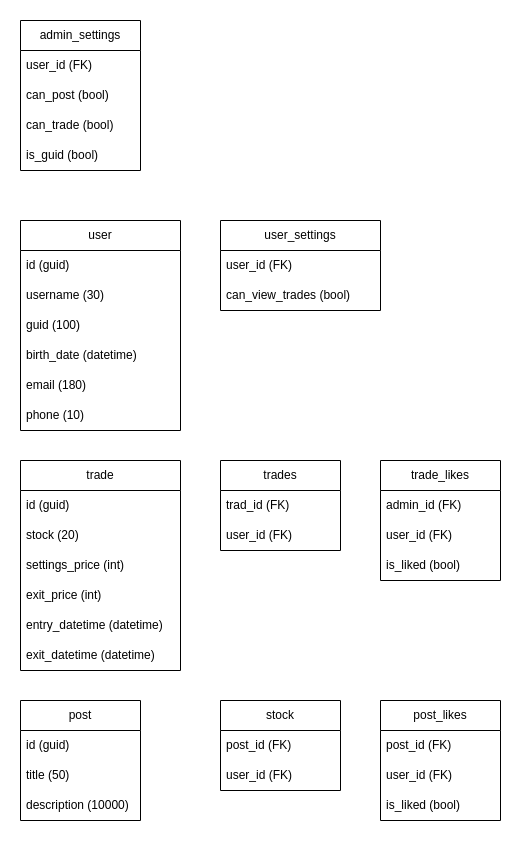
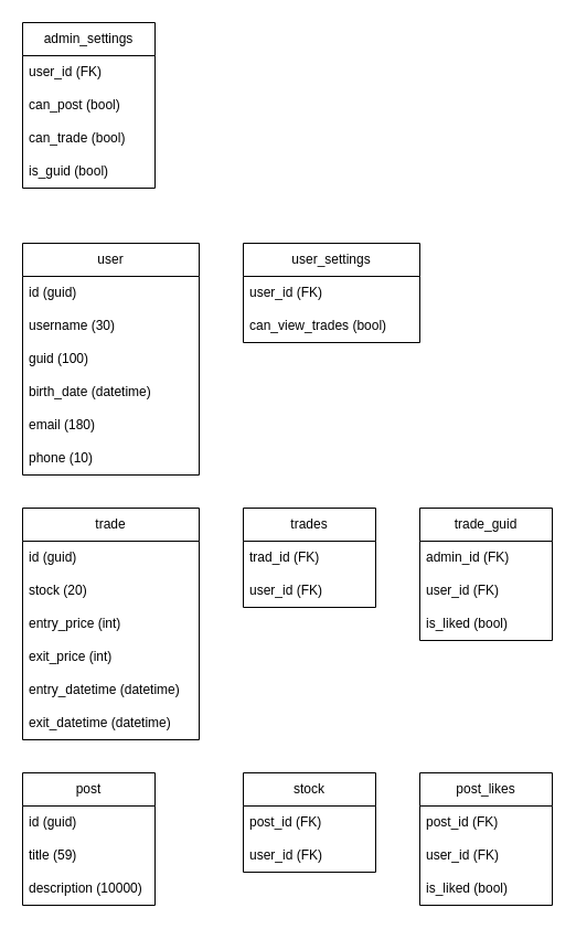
  <mxCell id="0" />
  <mxCell id="1" parent="0" />
  <mxCell id="2" value="trade" style="swimlane;fontStyle=0;childLayout=stackLayout;horizontal=1;startSize=30;horizontalStack=0;resizeParent=1;resizeParentMax=0;resizeLast=0;collapsible=1;marginBottom=0;whiteSpace=wrap;html=1;" vertex="1" parent="1"><mxGeometry x="20" y="460" width="160" height="210" as="geometry" /></mxCell>
  <mxCell id="3" value="id (guid)" style="text;strokeColor=none;fillColor=none;align=left;verticalAlign=middle;spacingLeft=4;spacingRight=4;overflow=hidden;points=[[0,0.5],[1,0.5]];portConstraint=eastwest;rotatable=0;whiteSpace=wrap;html=1;" vertex="1" parent="2"><mxGeometry y="30" width="160" height="30" as="geometry" /></mxCell>
  <mxCell id="4" value="stock (20)" style="text;strokeColor=none;fillColor=none;align=left;verticalAlign=middle;spacingLeft=4;spacingRight=4;overflow=hidden;points=[[0,0.5],[1,0.5]];portConstraint=eastwest;rotatable=0;whiteSpace=wrap;html=1;" vertex="1" parent="2"><mxGeometry y="60" width="160" height="30" as="geometry" /></mxCell>
- <mxCell id="5" value="settings_price (int)" style="text;strokeColor=none;fillColor=none;align=left;verticalAlign=middle;spacingLeft=4;spacingRight=4;overflow=hidden;points=[[0,0.5],[1,0.5]];portConstraint=eastwest;rotatable=0;whiteSpace=wrap;html=1;" vertex="1" parent="2"><mxGeometry y="90" width="160" height="30" as="geometry" /></mxCell>
+ <mxCell id="5" value="entry_price (int)" style="text;strokeColor=none;fillColor=none;align=left;verticalAlign=middle;spacingLeft=4;spacingRight=4;overflow=hidden;points=[[0,0.5],[1,0.5]];portConstraint=eastwest;rotatable=0;whiteSpace=wrap;html=1;" vertex="1" parent="2"><mxGeometry y="90" width="160" height="30" as="geometry" /></mxCell>
  <mxCell id="6" value="exit_price (int)" style="text;strokeColor=none;fillColor=none;align=left;verticalAlign=middle;spacingLeft=4;spacingRight=4;overflow=hidden;points=[[0,0.5],[1,0.5]];portConstraint=eastwest;rotatable=0;whiteSpace=wrap;html=1;" vertex="1" parent="2"><mxGeometry y="120" width="160" height="30" as="geometry" /></mxCell>
  <mxCell id="7" value="entry_datetime (datetime)" style="text;strokeColor=none;fillColor=none;align=left;verticalAlign=middle;spacingLeft=4;spacingRight=4;overflow=hidden;points=[[0,0.5],[1,0.5]];portConstraint=eastwest;rotatable=0;whiteSpace=wrap;html=1;" vertex="1" parent="2"><mxGeometry y="150" width="160" height="30" as="geometry" /></mxCell>
  <mxCell id="8" value="exit_datetime (datetime)" style="text;strokeColor=none;fillColor=none;align=left;verticalAlign=middle;spacingLeft=4;spacingRight=4;overflow=hidden;points=[[0,0.5],[1,0.5]];portConstraint=eastwest;rotatable=0;whiteSpace=wrap;html=1;" vertex="1" parent="2"><mxGeometry y="180" width="160" height="30" as="geometry" /></mxCell>
  <mxCell id="9" value="user" style="swimlane;fontStyle=0;childLayout=stackLayout;horizontal=1;startSize=30;horizontalStack=0;resizeParent=1;resizeParentMax=0;resizeLast=0;collapsible=1;marginBottom=0;whiteSpace=wrap;html=1;" vertex="1" parent="1"><mxGeometry x="20" y="220" width="160" height="210" as="geometry" /></mxCell>
  <mxCell id="10" value="id (guid)" style="text;strokeColor=none;fillColor=none;align=left;verticalAlign=middle;spacingLeft=4;spacingRight=4;overflow=hidden;points=[[0,0.5],[1,0.5]];portConstraint=eastwest;rotatable=0;whiteSpace=wrap;html=1;" vertex="1" parent="9"><mxGeometry y="30" width="160" height="30" as="geometry" /></mxCell>
  <mxCell id="11" value="username (30)" style="text;strokeColor=none;fillColor=none;align=left;verticalAlign=middle;spacingLeft=4;spacingRight=4;overflow=hidden;points=[[0,0.5],[1,0.5]];portConstraint=eastwest;rotatable=0;whiteSpace=wrap;html=1;" vertex="1" parent="9"><mxGeometry y="60" width="160" height="30" as="geometry" /></mxCell>
  <mxCell id="12" value="guid (100)" style="text;strokeColor=none;fillColor=none;align=left;verticalAlign=middle;spacingLeft=4;spacingRight=4;overflow=hidden;points=[[0,0.5],[1,0.5]];portConstraint=eastwest;rotatable=0;whiteSpace=wrap;html=1;" vertex="1" parent="9"><mxGeometry y="90" width="160" height="30" as="geometry" /></mxCell>
  <mxCell id="13" value="birth_date (datetime)" style="text;strokeColor=none;fillColor=none;align=left;verticalAlign=middle;spacingLeft=4;spacingRight=4;overflow=hidden;points=[[0,0.5],[1,0.5]];portConstraint=eastwest;rotatable=0;whiteSpace=wrap;html=1;" vertex="1" parent="9"><mxGeometry y="120" width="160" height="30" as="geometry" /></mxCell>
  <mxCell id="14" value="email (180)" style="text;strokeColor=none;fillColor=none;align=left;verticalAlign=middle;spacingLeft=4;spacingRight=4;overflow=hidden;points=[[0,0.5],[1,0.5]];portConstraint=eastwest;rotatable=0;whiteSpace=wrap;html=1;" vertex="1" parent="9"><mxGeometry y="150" width="160" height="30" as="geometry" /></mxCell>
  <mxCell id="15" value="phone (10)" style="text;strokeColor=none;fillColor=none;align=left;verticalAlign=middle;spacingLeft=4;spacingRight=4;overflow=hidden;points=[[0,0.5],[1,0.5]];portConstraint=eastwest;rotatable=0;whiteSpace=wrap;html=1;" vertex="1" parent="9"><mxGeometry y="180" width="160" height="30" as="geometry" /></mxCell>
  <mxCell id="16" value="trades" style="swimlane;fontStyle=0;childLayout=stackLayout;horizontal=1;startSize=30;horizontalStack=0;resizeParent=1;resizeParentMax=0;resizeLast=0;collapsible=1;marginBottom=0;whiteSpace=wrap;html=1;" vertex="1" parent="1"><mxGeometry x="220" y="460" width="120" height="90" as="geometry" /></mxCell>
  <mxCell id="17" value="trad_id (FK)" style="text;strokeColor=none;fillColor=none;align=left;verticalAlign=middle;spacingLeft=4;spacingRight=4;overflow=hidden;points=[[0,0.5],[1,0.5]];portConstraint=eastwest;rotatable=0;whiteSpace=wrap;html=1;" vertex="1" parent="16"><mxGeometry y="30" width="120" height="30" as="geometry" /></mxCell>
  <mxCell id="18" value="user_id (FK)" style="text;strokeColor=none;fillColor=none;align=left;verticalAlign=middle;spacingLeft=4;spacingRight=4;overflow=hidden;points=[[0,0.5],[1,0.5]];portConstraint=eastwest;rotatable=0;whiteSpace=wrap;html=1;" vertex="1" parent="16"><mxGeometry y="60" width="120" height="30" as="geometry" /></mxCell>
  <mxCell id="19" value="post" style="swimlane;fontStyle=0;childLayout=stackLayout;horizontal=1;startSize=30;horizontalStack=0;resizeParent=1;resizeParentMax=0;resizeLast=0;collapsible=1;marginBottom=0;whiteSpace=wrap;html=1;" vertex="1" parent="1"><mxGeometry x="20" y="700" width="120" height="120" as="geometry" /></mxCell>
  <mxCell id="20" value="id (guid)" style="text;strokeColor=none;fillColor=none;align=left;verticalAlign=middle;spacingLeft=4;spacingRight=4;overflow=hidden;points=[[0,0.5],[1,0.5]];portConstraint=eastwest;rotatable=0;whiteSpace=wrap;html=1;" vertex="1" parent="19"><mxGeometry y="30" width="120" height="30" as="geometry" /></mxCell>
- <mxCell id="21" value="title (50)" style="text;strokeColor=none;fillColor=none;align=left;verticalAlign=middle;spacingLeft=4;spacingRight=4;overflow=hidden;points=[[0,0.5],[1,0.5]];portConstraint=eastwest;rotatable=0;whiteSpace=wrap;html=1;" vertex="1" parent="19"><mxGeometry y="60" width="120" height="30" as="geometry" /></mxCell>
+ <mxCell id="21" value="title (59)" style="text;strokeColor=none;fillColor=none;align=left;verticalAlign=middle;spacingLeft=4;spacingRight=4;overflow=hidden;points=[[0,0.5],[1,0.5]];portConstraint=eastwest;rotatable=0;whiteSpace=wrap;html=1;" vertex="1" parent="19"><mxGeometry y="60" width="120" height="30" as="geometry" /></mxCell>
  <mxCell id="22" value="description (10000)" style="text;strokeColor=none;fillColor=none;align=left;verticalAlign=middle;spacingLeft=4;spacingRight=4;overflow=hidden;points=[[0,0.5],[1,0.5]];portConstraint=eastwest;rotatable=0;whiteSpace=wrap;html=1;" vertex="1" parent="19"><mxGeometry y="90" width="120" height="30" as="geometry" /></mxCell>
  <mxCell id="23" value="post_likes" style="swimlane;fontStyle=0;childLayout=stackLayout;horizontal=1;startSize=30;horizontalStack=0;resizeParent=1;resizeParentMax=0;resizeLast=0;collapsible=1;marginBottom=0;whiteSpace=wrap;html=1;" vertex="1" parent="1"><mxGeometry x="380" y="700" width="120" height="120" as="geometry" /></mxCell>
  <mxCell id="24" value="post_id (FK)" style="text;strokeColor=none;fillColor=none;align=left;verticalAlign=middle;spacingLeft=4;spacingRight=4;overflow=hidden;points=[[0,0.5],[1,0.5]];portConstraint=eastwest;rotatable=0;whiteSpace=wrap;html=1;" vertex="1" parent="23"><mxGeometry y="30" width="120" height="30" as="geometry" /></mxCell>
  <mxCell id="25" value="user_id (FK)" style="text;strokeColor=none;fillColor=none;align=left;verticalAlign=middle;spacingLeft=4;spacingRight=4;overflow=hidden;points=[[0,0.5],[1,0.5]];portConstraint=eastwest;rotatable=0;whiteSpace=wrap;html=1;" vertex="1" parent="23"><mxGeometry y="60" width="120" height="30" as="geometry" /></mxCell>
  <mxCell id="26" value="is_liked (bool)" style="text;strokeColor=none;fillColor=none;align=left;verticalAlign=middle;spacingLeft=4;spacingRight=4;overflow=hidden;points=[[0,0.5],[1,0.5]];portConstraint=eastwest;rotatable=0;whiteSpace=wrap;html=1;" vertex="1" parent="23"><mxGeometry y="90" width="120" height="30" as="geometry" /></mxCell>
  <mxCell id="27" value="user_settings" style="swimlane;fontStyle=0;childLayout=stackLayout;horizontal=1;startSize=30;horizontalStack=0;resizeParent=1;resizeParentMax=0;resizeLast=0;collapsible=1;marginBottom=0;whiteSpace=wrap;html=1;" vertex="1" parent="1"><mxGeometry x="220" y="220" width="160" height="90" as="geometry" /></mxCell>
  <mxCell id="28" value="user_id (FK)" style="text;strokeColor=none;fillColor=none;align=left;verticalAlign=middle;spacingLeft=4;spacingRight=4;overflow=hidden;points=[[0,0.5],[1,0.5]];portConstraint=eastwest;rotatable=0;whiteSpace=wrap;html=1;" vertex="1" parent="27"><mxGeometry y="30" width="160" height="30" as="geometry" /></mxCell>
  <mxCell id="29" value="can_view_trades (bool)" style="text;strokeColor=none;fillColor=none;align=left;verticalAlign=middle;spacingLeft=4;spacingRight=4;overflow=hidden;points=[[0,0.5],[1,0.5]];portConstraint=eastwest;rotatable=0;whiteSpace=wrap;html=1;" vertex="1" parent="27"><mxGeometry y="60" width="160" height="30" as="geometry" /></mxCell>
  <mxCell id="30" value="admin_settings" style="swimlane;fontStyle=0;childLayout=stackLayout;horizontal=1;startSize=30;horizontalStack=0;resizeParent=1;resizeParentMax=0;resizeLast=0;collapsible=1;marginBottom=0;whiteSpace=wrap;html=1;" vertex="1" parent="1"><mxGeometry x="20" y="20" width="120" height="150" as="geometry" /></mxCell>
  <mxCell id="31" value="user_id (FK)" style="text;strokeColor=none;fillColor=none;align=left;verticalAlign=middle;spacingLeft=4;spacingRight=4;overflow=hidden;points=[[0,0.5],[1,0.5]];portConstraint=eastwest;rotatable=0;whiteSpace=wrap;html=1;" vertex="1" parent="30"><mxGeometry y="30" width="120" height="30" as="geometry" /></mxCell>
  <mxCell id="32" value="can_post (bool)" style="text;strokeColor=none;fillColor=none;align=left;verticalAlign=middle;spacingLeft=4;spacingRight=4;overflow=hidden;points=[[0,0.5],[1,0.5]];portConstraint=eastwest;rotatable=0;whiteSpace=wrap;html=1;" vertex="1" parent="30"><mxGeometry y="60" width="120" height="30" as="geometry" /></mxCell>
  <mxCell id="33" value="can_trade (bool)" style="text;strokeColor=none;fillColor=none;align=left;verticalAlign=middle;spacingLeft=4;spacingRight=4;overflow=hidden;points=[[0,0.5],[1,0.5]];portConstraint=eastwest;rotatable=0;whiteSpace=wrap;html=1;" vertex="1" parent="30"><mxGeometry y="90" width="120" height="30" as="geometry" /></mxCell>
  <mxCell id="34" value="is_guid (bool)" style="text;strokeColor=none;fillColor=none;align=left;verticalAlign=middle;spacingLeft=4;spacingRight=4;overflow=hidden;points=[[0,0.5],[1,0.5]];portConstraint=eastwest;rotatable=0;whiteSpace=wrap;html=1;" vertex="1" parent="30"><mxGeometry y="120" width="120" height="30" as="geometry" /></mxCell>
  <mxCell id="35" value="stock" style="swimlane;fontStyle=0;childLayout=stackLayout;horizontal=1;startSize=30;horizontalStack=0;resizeParent=1;resizeParentMax=0;resizeLast=0;collapsible=1;marginBottom=0;whiteSpace=wrap;html=1;" vertex="1" parent="1"><mxGeometry x="220" y="700" width="120" height="90" as="geometry" /></mxCell>
  <mxCell id="36" value="post_id (FK)" style="text;strokeColor=none;fillColor=none;align=left;verticalAlign=middle;spacingLeft=4;spacingRight=4;overflow=hidden;points=[[0,0.5],[1,0.5]];portConstraint=eastwest;rotatable=0;whiteSpace=wrap;html=1;" vertex="1" parent="35"><mxGeometry y="30" width="120" height="30" as="geometry" /></mxCell>
  <mxCell id="37" value="user_id (FK)" style="text;strokeColor=none;fillColor=none;align=left;verticalAlign=middle;spacingLeft=4;spacingRight=4;overflow=hidden;points=[[0,0.5],[1,0.5]];portConstraint=eastwest;rotatable=0;whiteSpace=wrap;html=1;" vertex="1" parent="35"><mxGeometry y="60" width="120" height="30" as="geometry" /></mxCell>
- <mxCell id="38" value="trade_likes" style="swimlane;fontStyle=0;childLayout=stackLayout;horizontal=1;startSize=30;horizontalStack=0;resizeParent=1;resizeParentMax=0;resizeLast=0;collapsible=1;marginBottom=0;whiteSpace=wrap;html=1;" vertex="1" parent="1"><mxGeometry x="380" y="460" width="120" height="120" as="geometry" /></mxCell>
+ <mxCell id="38" value="trade_guid" style="swimlane;fontStyle=0;childLayout=stackLayout;horizontal=1;startSize=30;horizontalStack=0;resizeParent=1;resizeParentMax=0;resizeLast=0;collapsible=1;marginBottom=0;whiteSpace=wrap;html=1;" vertex="1" parent="1"><mxGeometry x="380" y="460" width="120" height="120" as="geometry" /></mxCell>
  <mxCell id="39" value="admin_id (FK)" style="text;strokeColor=none;fillColor=none;align=left;verticalAlign=middle;spacingLeft=4;spacingRight=4;overflow=hidden;points=[[0,0.5],[1,0.5]];portConstraint=eastwest;rotatable=0;whiteSpace=wrap;html=1;" vertex="1" parent="38"><mxGeometry y="30" width="120" height="30" as="geometry" /></mxCell>
  <mxCell id="40" value="user_id (FK)" style="text;strokeColor=none;fillColor=none;align=left;verticalAlign=middle;spacingLeft=4;spacingRight=4;overflow=hidden;points=[[0,0.5],[1,0.5]];portConstraint=eastwest;rotatable=0;whiteSpace=wrap;html=1;" vertex="1" parent="38"><mxGeometry y="60" width="120" height="30" as="geometry" /></mxCell>
  <mxCell id="41" value="is_liked (bool)" style="text;strokeColor=none;fillColor=none;align=left;verticalAlign=middle;spacingLeft=4;spacingRight=4;overflow=hidden;points=[[0,0.5],[1,0.5]];portConstraint=eastwest;rotatable=0;whiteSpace=wrap;html=1;" vertex="1" parent="38"><mxGeometry y="90" width="120" height="30" as="geometry" /></mxCell>
